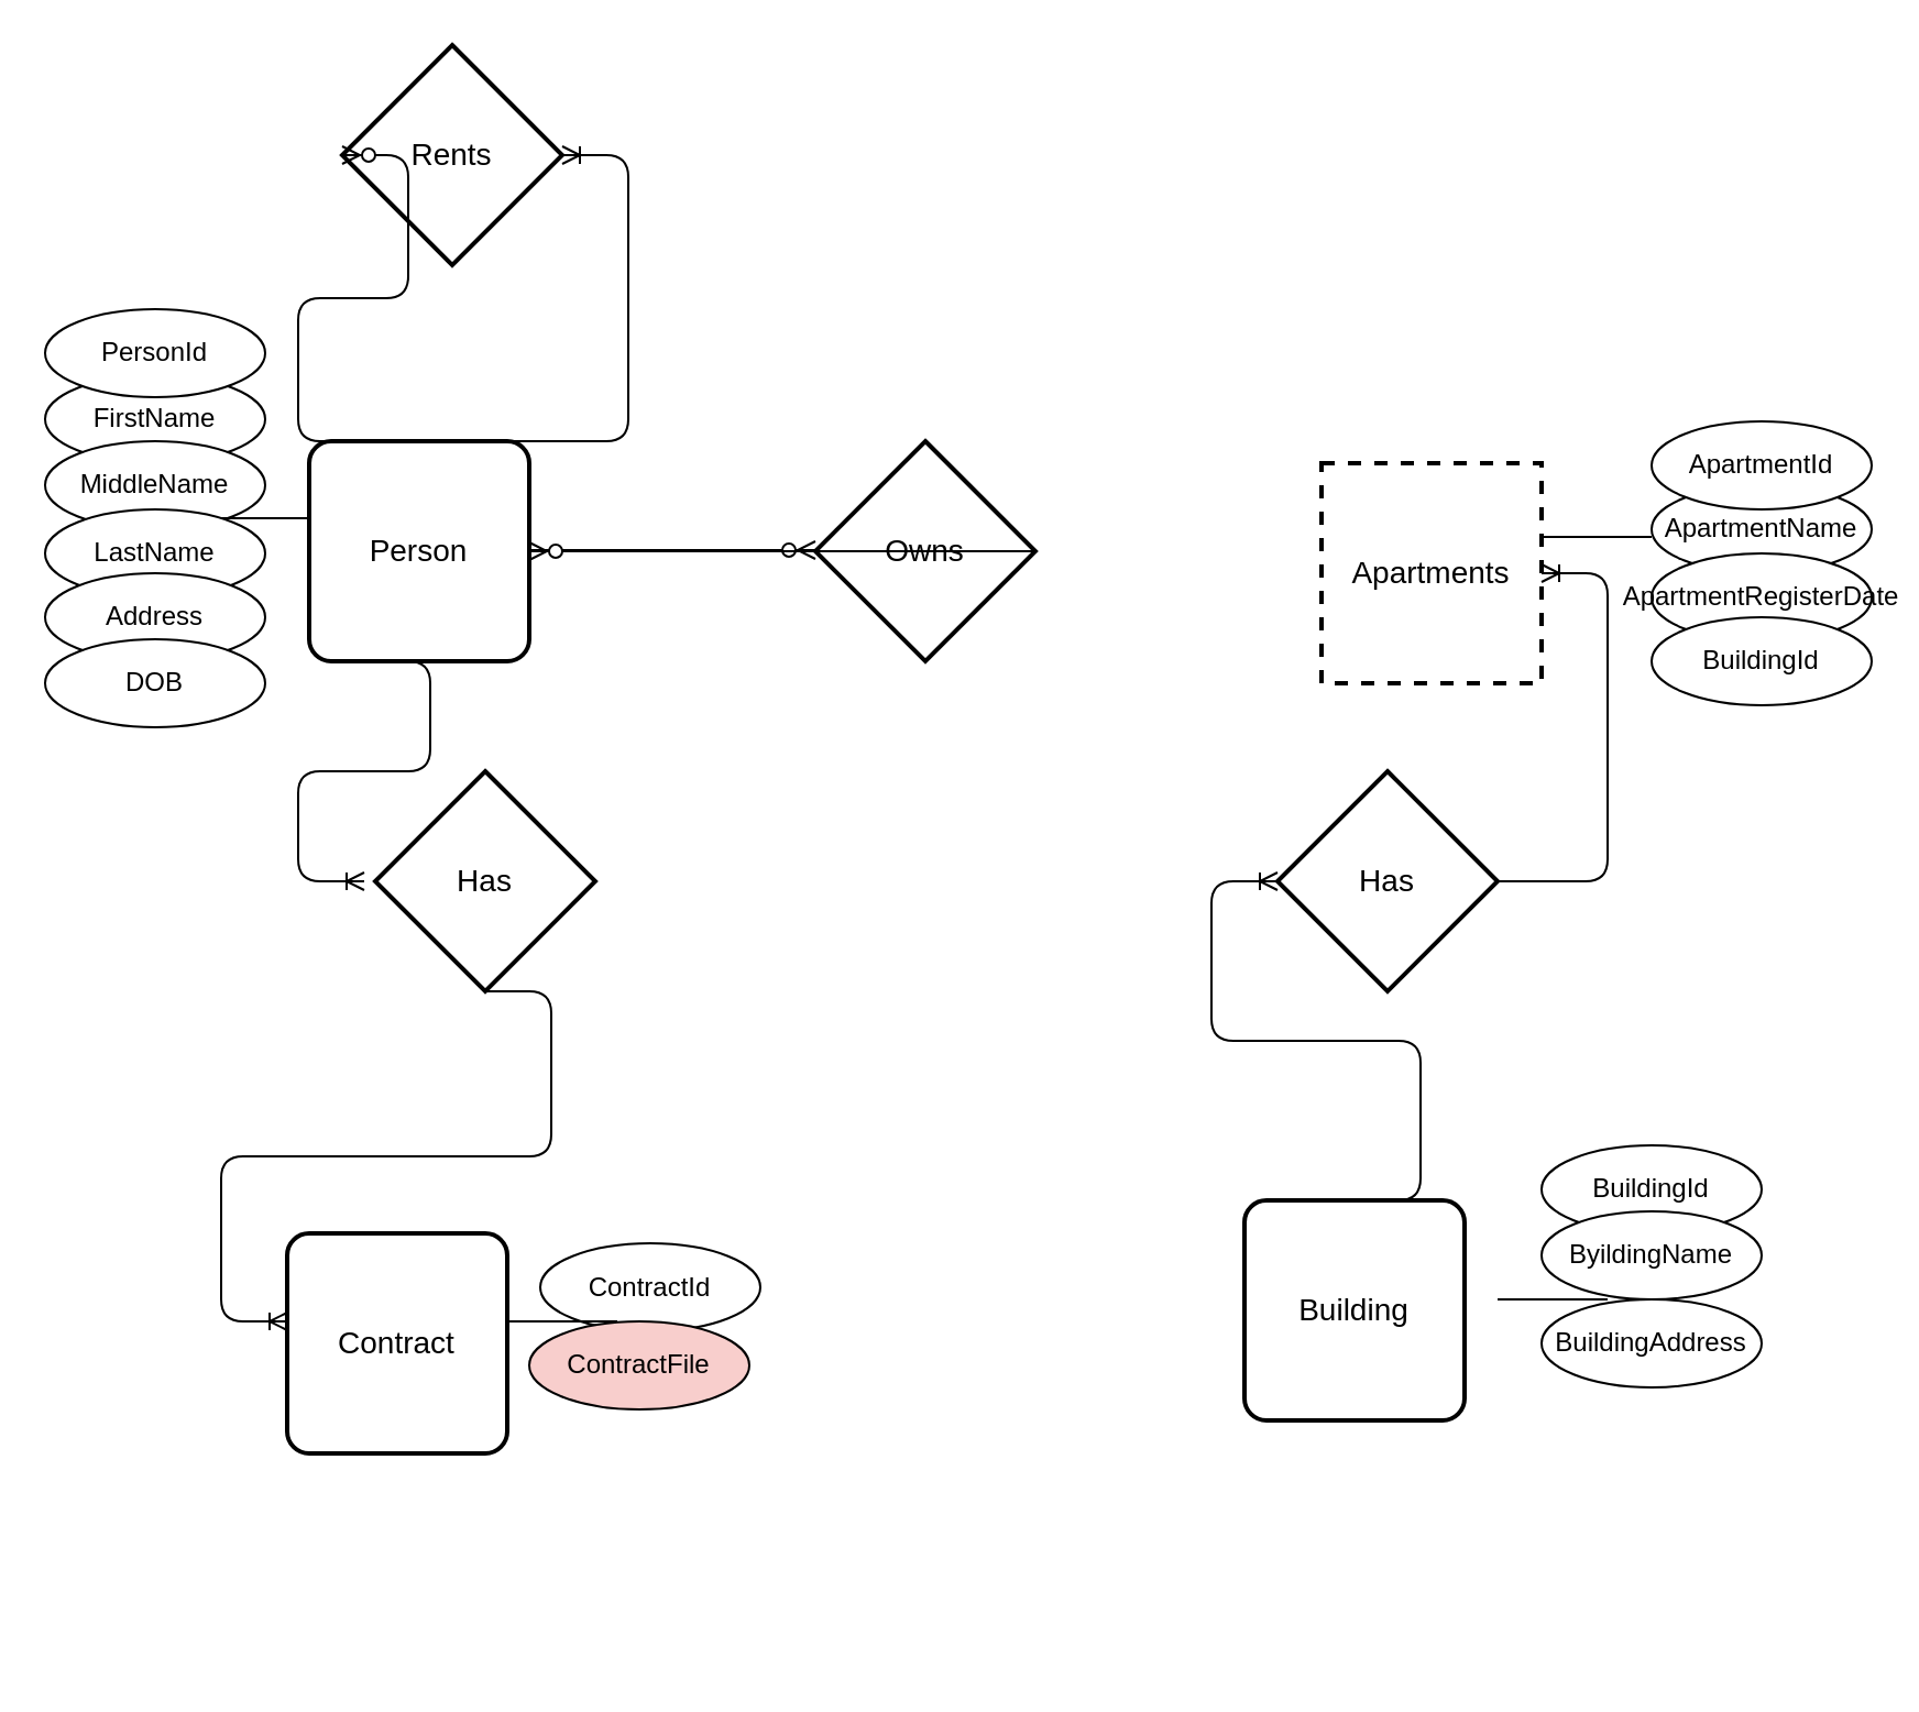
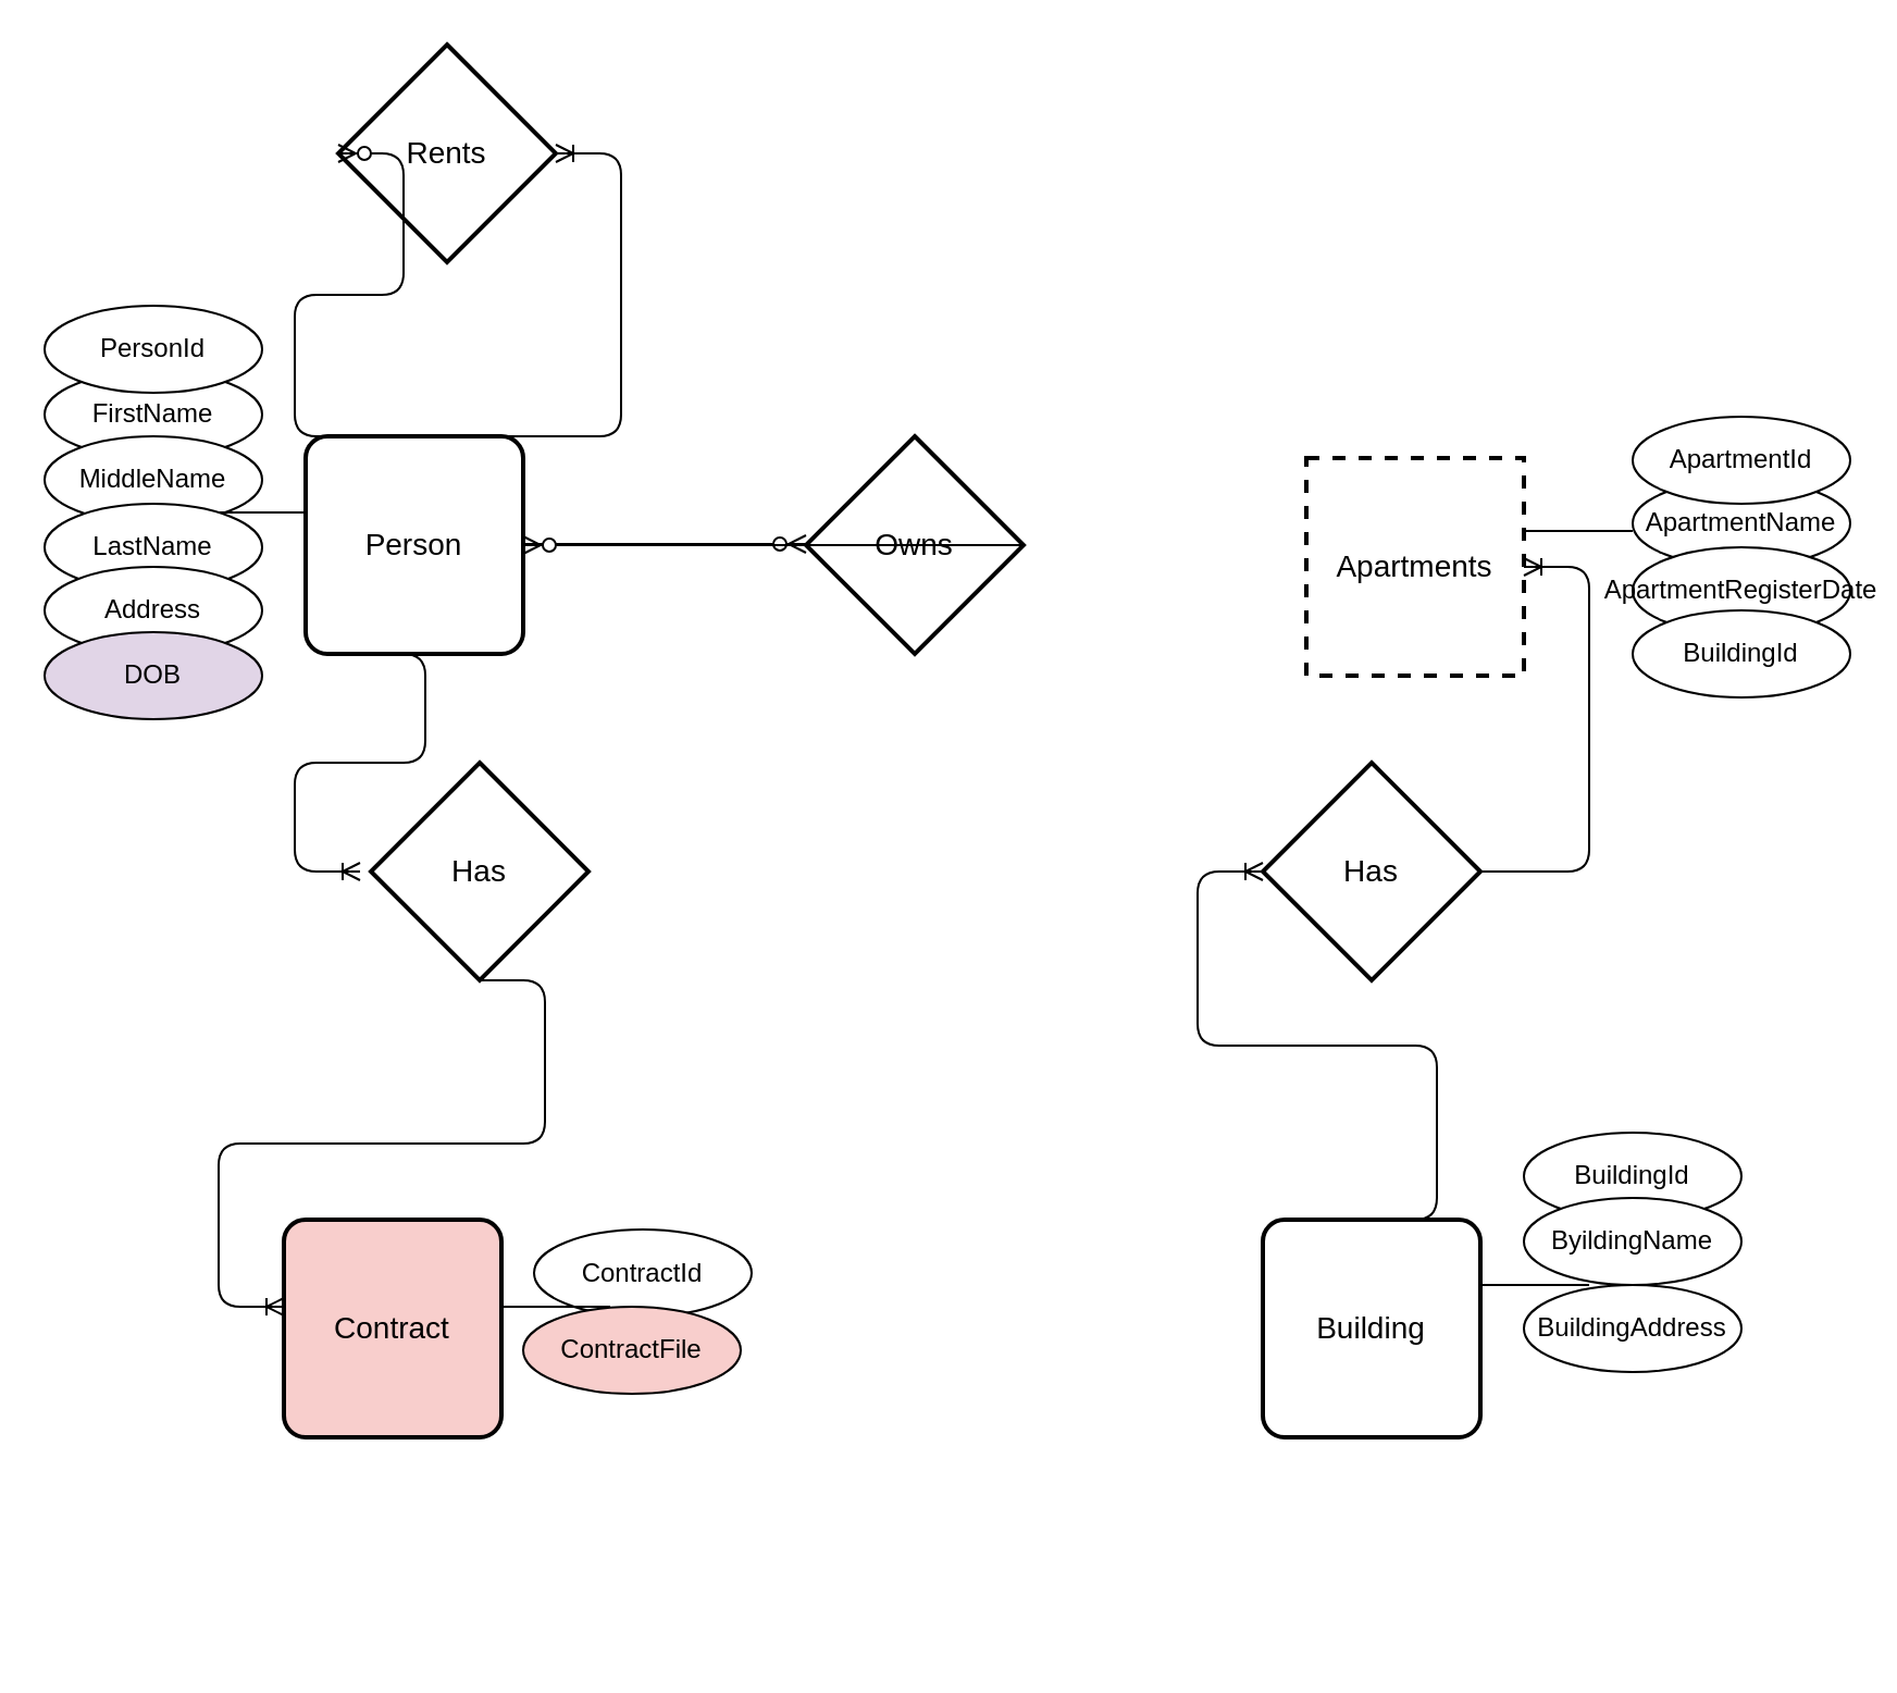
  <mxCell id="0" />
  <mxCell id="1" parent="0" />
  <mxCell id="2" value="Person" style="strokeWidth=2;rounded=1;arcSize=10;whiteSpace=wrap;html=1;align=center;fontSize=14;" vertex="1" parent="1"><mxGeometry x="140" y="200" width="100" height="100" as="geometry" /></mxCell>
  <mxCell id="3" value="Apartments" style="strokeWidth=2;whiteSpace=wrap;html=1;align=center;fontSize=14;dashed=1;" vertex="1" parent="1"><mxGeometry x="600" y="210" width="100" height="100" as="geometry" /></mxCell>
- <mxCell id="4" value="Contract" style="strokeWidth=2;rounded=1;arcSize=10;whiteSpace=wrap;html=1;align=center;fontSize=14;" vertex="1" parent="1"><mxGeometry x="130" y="560" width="100" height="100" as="geometry" /></mxCell>
+ <mxCell id="4" value="Contract" style="strokeWidth=2;rounded=1;arcSize=10;whiteSpace=wrap;html=1;align=center;fontSize=14;fillColor=#f8cecc;" vertex="1" parent="1"><mxGeometry x="130" y="560" width="100" height="100" as="geometry" /></mxCell>
  <mxCell id="5" value="Owns" style="shape=rhombus;strokeWidth=2;fontSize=17;perimeter=rhombusPerimeter;whiteSpace=wrap;html=1;align=center;fontSize=14;" vertex="1" parent="1"><mxGeometry x="370" y="200" width="100" height="100" as="geometry" /></mxCell>
  <mxCell id="6" value="Rents" style="shape=rhombus;strokeWidth=2;fontSize=17;perimeter=rhombusPerimeter;whiteSpace=wrap;html=1;align=center;fontSize=14;" vertex="1" parent="1"><mxGeometry x="155" y="20" width="100" height="100" as="geometry" /></mxCell>
  <mxCell id="7" value="Has" style="shape=rhombus;strokeWidth=2;fontSize=17;perimeter=rhombusPerimeter;whiteSpace=wrap;html=1;align=center;fontSize=14;" vertex="1" parent="1"><mxGeometry x="170" y="350" width="100" height="100" as="geometry" /></mxCell>
  <mxCell id="8" value="Has" style="shape=rhombus;strokeWidth=2;fontSize=17;perimeter=rhombusPerimeter;whiteSpace=wrap;html=1;align=center;fontSize=14;" vertex="1" parent="1"><mxGeometry x="580" y="350" width="100" height="100" as="geometry" /></mxCell>
- <mxCell id="9" value="Building" style="strokeWidth=2;rounded=1;arcSize=10;whiteSpace=wrap;html=1;align=center;fontSize=14;" vertex="1" parent="1"><mxGeometry x="565" y="545" width="100" height="100" as="geometry" /></mxCell>
+ <mxCell id="9" value="Building" style="strokeWidth=2;rounded=1;arcSize=10;whiteSpace=wrap;html=1;align=center;fontSize=14;" vertex="1" parent="1"><mxGeometry x="580" y="560" width="100" height="100" as="geometry" /></mxCell>
  <mxCell id="10" value="" style="edgeStyle=entityRelationEdgeStyle;fontSize=12;html=1;endArrow=ERoneToMany;exitX=0.25;exitY=0;exitDx=0;exitDy=0;" edge="1" parent="1" source="2" target="6"><mxGeometry width="100" height="100" relative="1" as="geometry"><mxPoint x="90" y="370" as="sourcePoint" /><mxPoint x="450" y="100" as="targetPoint" /></mxGeometry></mxCell>
  <mxCell id="11" value="" style="edgeStyle=entityRelationEdgeStyle;fontSize=12;html=1;endArrow=ERzeroToMany;endFill=1;entryX=0;entryY=0.5;entryDx=0;entryDy=0;exitX=0.25;exitY=0;exitDx=0;exitDy=0;" edge="1" parent="1" source="2" target="6"><mxGeometry width="100" height="100" relative="1" as="geometry"><mxPoint x="110" y="270" as="sourcePoint" /><mxPoint x="230" y="110" as="targetPoint" /></mxGeometry></mxCell>
  <mxCell id="12" value="" style="edgeStyle=entityRelationEdgeStyle;fontSize=12;html=1;endArrow=ERzeroToMany;endFill=1;" edge="1" parent="1"><mxGeometry width="100" height="100" relative="1" as="geometry"><mxPoint x="240" y="249.5" as="sourcePoint" /><mxPoint x="370" y="249.5" as="targetPoint" /></mxGeometry></mxCell>
  <mxCell id="13" value="" style="edgeStyle=entityRelationEdgeStyle;fontSize=12;html=1;endArrow=ERzeroToMany;endFill=1;exitX=1;exitY=0.5;exitDx=0;exitDy=0;" edge="1" parent="1" source="5" target="2"><mxGeometry width="100" height="100" relative="1" as="geometry"><mxPoint x="500" y="120" as="sourcePoint" /><mxPoint x="603" y="120" as="targetPoint" /></mxGeometry></mxCell>
  <mxCell id="14" value="" style="edgeStyle=entityRelationEdgeStyle;fontSize=12;html=1;endArrow=ERoneToMany;exitX=0.25;exitY=1;exitDx=0;exitDy=0;" edge="1" parent="1" source="2"><mxGeometry width="100" height="100" relative="1" as="geometry"><mxPoint x="90" y="360" as="sourcePoint" /><mxPoint x="165" y="400" as="targetPoint" /></mxGeometry></mxCell>
  <mxCell id="15" value="" style="edgeStyle=entityRelationEdgeStyle;fontSize=12;html=1;endArrow=ERoneToMany;exitX=0.5;exitY=1;exitDx=0;exitDy=0;" edge="1" parent="1" source="7"><mxGeometry width="100" height="100" relative="1" as="geometry"><mxPoint x="320" y="570" as="sourcePoint" /><mxPoint x="130" y="600" as="targetPoint" /></mxGeometry></mxCell>
  <mxCell id="16" value="" style="edgeStyle=entityRelationEdgeStyle;fontSize=12;html=1;endArrow=ERoneToMany;exitX=0.5;exitY=0;exitDx=0;exitDy=0;" edge="1" parent="1" source="9"><mxGeometry width="100" height="100" relative="1" as="geometry"><mxPoint x="530" y="400" as="sourcePoint" /><mxPoint x="580" y="400" as="targetPoint" /></mxGeometry></mxCell>
  <mxCell id="17" value="" style="edgeStyle=entityRelationEdgeStyle;fontSize=12;html=1;endArrow=ERoneToMany;exitX=1;exitY=0.5;exitDx=0;exitDy=0;" edge="1" parent="1" source="8" target="3"><mxGeometry width="100" height="100" relative="1" as="geometry"><mxPoint x="710" y="290" as="sourcePoint" /><mxPoint x="800" y="170" as="targetPoint" /></mxGeometry></mxCell>
  <mxCell id="18" value="FirstName" style="ellipse;whiteSpace=wrap;html=1;align=center;container=1;recursiveResize=0;treeFolding=1;" vertex="1" parent="1"><mxGeometry x="20" y="170" width="100" height="40" as="geometry" /></mxCell>
  <mxCell id="19" value="MiddleName" style="ellipse;whiteSpace=wrap;html=1;align=center;container=1;recursiveResize=0;treeFolding=1;" vertex="1" parent="1"><mxGeometry x="20" y="200" width="100" height="40" as="geometry" /></mxCell>
  <mxCell id="20" value="LastName" style="ellipse;whiteSpace=wrap;html=1;align=center;container=1;recursiveResize=0;treeFolding=1;" vertex="1" parent="1"><mxGeometry x="20" y="231" width="100" height="40" as="geometry" /></mxCell>
  <mxCell id="21" value="Address" style="ellipse;whiteSpace=wrap;html=1;align=center;container=1;recursiveResize=0;treeFolding=1;" vertex="1" parent="1"><mxGeometry x="20" y="260" width="100" height="40" as="geometry" /></mxCell>
- <mxCell id="22" value="DOB" style="ellipse;whiteSpace=wrap;html=1;align=center;container=1;recursiveResize=0;treeFolding=1;" vertex="1" parent="1"><mxGeometry x="20" y="290" width="100" height="40" as="geometry" /></mxCell>
+ <mxCell id="22" value="DOB" style="ellipse;whiteSpace=wrap;html=1;align=center;container=1;recursiveResize=0;treeFolding=1;fillColor=#e1d5e7;" vertex="1" parent="1"><mxGeometry x="20" y="290" width="100" height="40" as="geometry" /></mxCell>
  <mxCell id="23" value="" style="line;strokeWidth=1;fillColor=none;align=left;verticalAlign=middle;spacingTop=-1;spacingLeft=3;spacingRight=3;rotatable=0;labelPosition=right;points=[];portConstraint=eastwest;" vertex="1" parent="1"><mxGeometry x="100" y="231" width="40" height="8" as="geometry" /></mxCell>
  <mxCell id="24" value="ApartmentName" style="ellipse;whiteSpace=wrap;html=1;align=center;container=1;recursiveResize=0;treeFolding=1;rotation=0;" vertex="1" parent="1"><mxGeometry x="750" y="220" width="100" height="40" as="geometry" /></mxCell>
  <mxCell id="25" value="ApartmentId" style="ellipse;whiteSpace=wrap;html=1;align=center;container=1;recursiveResize=0;treeFolding=1;rotation=0;" vertex="1" parent="1"><mxGeometry x="750" y="191" width="100" height="40" as="geometry" /></mxCell>
  <mxCell id="26" value="PersonId" style="ellipse;whiteSpace=wrap;html=1;align=center;container=1;recursiveResize=0;treeFolding=1;" vertex="1" parent="1"><mxGeometry x="20" y="140" width="100" height="40" as="geometry" /></mxCell>
  <mxCell id="27" value="ApartmentRegisterDate" style="ellipse;whiteSpace=wrap;html=1;align=center;container=1;recursiveResize=0;treeFolding=1;" vertex="1" parent="1"><mxGeometry x="750" y="251" width="100" height="40" as="geometry" /></mxCell>
  <mxCell id="28" value="BuildingId" style="ellipse;whiteSpace=wrap;html=1;align=center;container=1;recursiveResize=0;treeFolding=1;rotation=0;" vertex="1" parent="1"><mxGeometry x="750" y="280" width="100" height="40" as="geometry" /></mxCell>
  <mxCell id="29" value="" style="line;strokeWidth=1;fillColor=none;align=left;verticalAlign=middle;spacingTop=-1;spacingLeft=3;spacingRight=3;rotatable=0;labelPosition=right;points=[];portConstraint=eastwest;" vertex="1" parent="1"><mxGeometry x="700" y="239" width="50" height="9" as="geometry" /></mxCell>
  <mxCell id="30" value="BuildingId" style="ellipse;whiteSpace=wrap;html=1;align=center;container=1;recursiveResize=0;treeFolding=1;" vertex="1" parent="1"><mxGeometry x="700" y="520" width="100" height="40" as="geometry" /></mxCell>
  <mxCell id="31" value="ByildingName" style="ellipse;whiteSpace=wrap;html=1;align=center;container=1;recursiveResize=0;treeFolding=1;" vertex="1" parent="1"><mxGeometry x="700" y="550" width="100" height="40" as="geometry" /></mxCell>
  <mxCell id="32" value="BuildingAddress" style="ellipse;whiteSpace=wrap;html=1;align=center;container=1;recursiveResize=0;treeFolding=1;" vertex="1" parent="1"><mxGeometry x="700" y="590" width="100" height="40" as="geometry" /></mxCell>
  <mxCell id="33" value="" style="line;strokeWidth=1;fillColor=none;align=left;verticalAlign=middle;spacingTop=-1;spacingLeft=3;spacingRight=3;rotatable=0;labelPosition=right;points=[];portConstraint=eastwest;" vertex="1" parent="1"><mxGeometry x="680" y="434" width="50" height="312" as="geometry" /></mxCell>
  <mxCell id="34" value="ContractId" style="ellipse;whiteSpace=wrap;html=1;align=center;container=1;recursiveResize=0;treeFolding=1;" vertex="1" parent="1"><mxGeometry x="245" y="564.5" width="100" height="40" as="geometry" /></mxCell>
  <mxCell id="35" value="" style="line;strokeWidth=1;fillColor=none;align=left;verticalAlign=middle;spacingTop=-1;spacingLeft=3;spacingRight=3;rotatable=0;labelPosition=right;points=[];portConstraint=eastwest;" vertex="1" parent="1"><mxGeometry x="230" y="444" width="50" height="312" as="geometry" /></mxCell>
  <mxCell id="36" value="ContractFile" style="ellipse;whiteSpace=wrap;html=1;align=center;container=1;recursiveResize=0;treeFolding=1;fillColor=#f8cecc;" vertex="1" parent="1"><mxGeometry x="240" y="600" width="100" height="40" as="geometry" /></mxCell>
